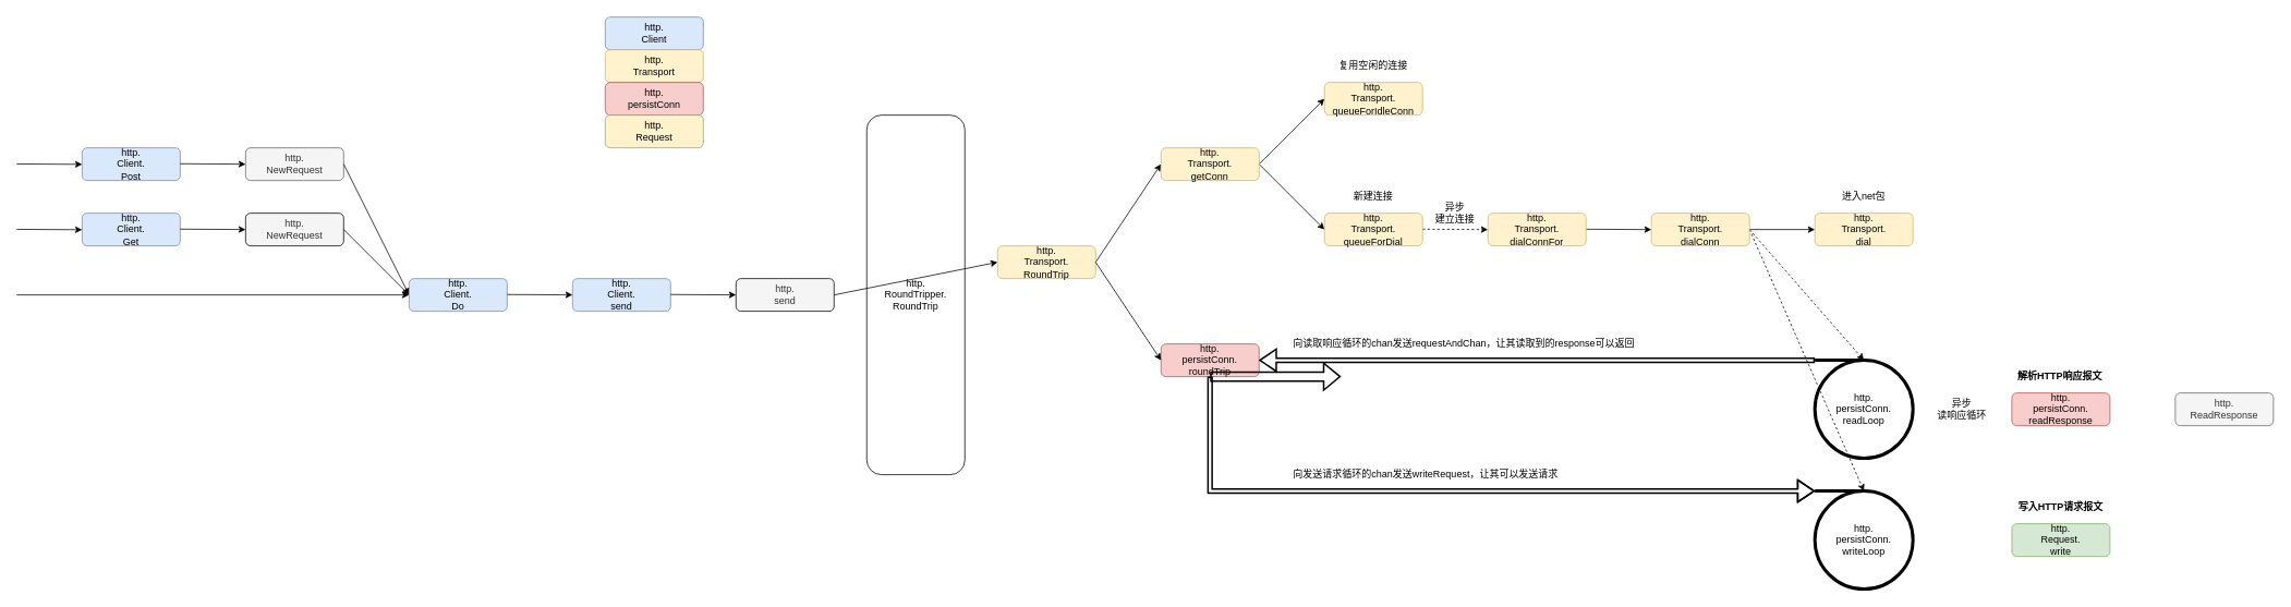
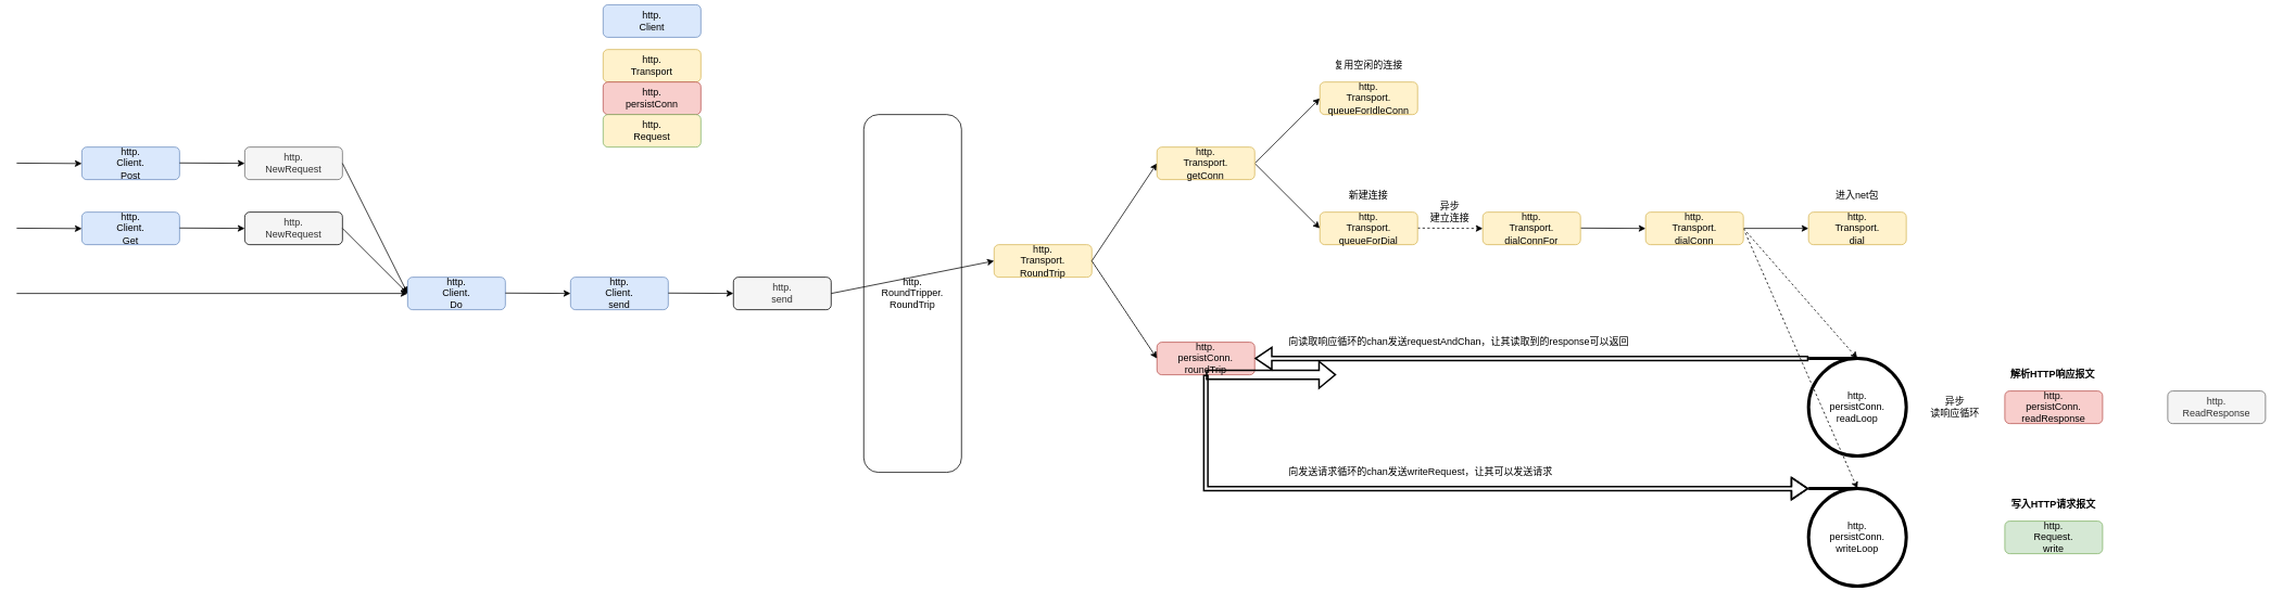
  <mxCell id="0" />
  <mxCell id="1" parent="0" />
  <mxCell id="2" value="http.&lt;br&gt;Client.&lt;br&gt;Post" style="rounded=1;whiteSpace=wrap;html=1;fillColor=#dae8fc;strokeColor=#6c8ebf;" vertex="1" parent="1"><mxGeometry x="100" y="180" width="120" height="40" as="geometry" /></mxCell>
  <mxCell id="3" value="http.&lt;br&gt;NewRequest" style="rounded=1;whiteSpace=wrap;html=1;fillColor=#f5f5f5;strokeColor=#666666;fontColor=#333333;" vertex="1" parent="1"><mxGeometry x="300" y="180" width="120" height="40" as="geometry" /></mxCell>
  <mxCell id="4" value="" style="endArrow=classic;html=1;rounded=0;entryX=0;entryY=0.5;entryDx=0;entryDy=0;" edge="1" parent="1" target="3"><mxGeometry relative="1" as="geometry"><mxPoint x="220" y="199.5" as="sourcePoint" /><mxPoint x="320" y="199.5" as="targetPoint" /></mxGeometry></mxCell>
  <mxCell id="5" value="" style="endArrow=classic;html=1;rounded=0;entryX=0;entryY=0.5;entryDx=0;entryDy=0;" edge="1" parent="1"><mxGeometry relative="1" as="geometry"><mxPoint x="20" y="199.75" as="sourcePoint" /><mxPoint x="100" y="200.25" as="targetPoint" /></mxGeometry></mxCell>
  <mxCell id="6" value="http.&lt;br&gt;Client.&lt;br&gt;Get" style="rounded=1;whiteSpace=wrap;html=1;fillColor=#dae8fc;strokeColor=#6c8ebf;" vertex="1" parent="1"><mxGeometry x="100" y="260" width="120" height="40" as="geometry" /></mxCell>
  <mxCell id="7" value="http.&lt;br&gt;NewRequest" style="rounded=1;whiteSpace=wrap;html=1;fillColor=#f5f5f5;fontColor=#333333;" vertex="1" parent="1"><mxGeometry x="300" y="260" width="120" height="40" as="geometry" /></mxCell>
  <mxCell id="8" value="" style="endArrow=classic;html=1;rounded=0;entryX=0;entryY=0.5;entryDx=0;entryDy=0;" edge="1" parent="1" target="7"><mxGeometry relative="1" as="geometry"><mxPoint x="220" y="279.5" as="sourcePoint" /><mxPoint x="320" y="279.5" as="targetPoint" /></mxGeometry></mxCell>
  <mxCell id="9" value="" style="endArrow=classic;html=1;rounded=0;entryX=0;entryY=0.5;entryDx=0;entryDy=0;" edge="1" parent="1"><mxGeometry relative="1" as="geometry"><mxPoint x="20" y="279.75" as="sourcePoint" /><mxPoint x="100" y="280.25" as="targetPoint" /></mxGeometry></mxCell>
  <mxCell id="10" value="" style="endArrow=classic;html=1;rounded=0;entryX=0;entryY=0.5;entryDx=0;entryDy=0;" edge="1" parent="1" target="13"><mxGeometry relative="1" as="geometry"><mxPoint x="20" y="360" as="sourcePoint" /><mxPoint x="500" y="361" as="targetPoint" /></mxGeometry></mxCell>
  <mxCell id="11" value="" style="endArrow=classic;html=1;rounded=0;exitX=1;exitY=0.5;exitDx=0;exitDy=0;strokeColor=default;entryX=0;entryY=0.5;entryDx=0;entryDy=0;" edge="1" parent="1" source="3" target="13"><mxGeometry relative="1" as="geometry"><mxPoint x="440" y="210" as="sourcePoint" /><mxPoint x="500" y="360" as="targetPoint" /></mxGeometry></mxCell>
  <mxCell id="12" value="" style="endArrow=classic;html=1;rounded=0;exitX=1;exitY=0.5;exitDx=0;exitDy=0;strokeColor=default;entryX=0;entryY=0.5;entryDx=0;entryDy=0;" edge="1" parent="1" target="13"><mxGeometry relative="1" as="geometry"><mxPoint x="420" y="280" as="sourcePoint" /><mxPoint x="490" y="350" as="targetPoint" /></mxGeometry></mxCell>
  <mxCell id="13" value="http.&lt;br&gt;Client.&lt;br&gt;Do" style="rounded=1;whiteSpace=wrap;html=1;fillColor=#dae8fc;strokeColor=#6c8ebf;" vertex="1" parent="1"><mxGeometry x="500" y="340" width="120" height="40" as="geometry" /></mxCell>
  <mxCell id="14" value="http.&lt;br&gt;Client.&lt;br&gt;send" style="rounded=1;whiteSpace=wrap;html=1;fillColor=#dae8fc;strokeColor=#6c8ebf;" vertex="1" parent="1"><mxGeometry x="700" y="340" width="120" height="40" as="geometry" /></mxCell>
  <mxCell id="15" value="http.&lt;br&gt;send" style="rounded=1;whiteSpace=wrap;html=1;fillColor=#f5f5f5;fontColor=#333333;" vertex="1" parent="1"><mxGeometry x="900" y="340" width="120" height="40" as="geometry" /></mxCell>
  <mxCell id="16" value="http.&lt;br&gt;RoundTripper.&lt;br&gt;RoundTrip" style="rounded=1;whiteSpace=wrap;html=1;" vertex="1" parent="1"><mxGeometry x="1060" y="140" width="120" height="440" as="geometry" /></mxCell>
  <mxCell id="17" value="http.&lt;br&gt;Transport.&lt;br&gt;RoundTrip" style="rounded=1;whiteSpace=wrap;html=1;fillColor=#fff2cc;strokeColor=#d6b656;" vertex="1" parent="1"><mxGeometry x="1220" y="300" width="120" height="40" as="geometry" /></mxCell>
  <mxCell id="18" value="http.&lt;br&gt;persistConn.&lt;br&gt;roundTrip" style="rounded=1;whiteSpace=wrap;html=1;fillColor=#f8cecc;strokeColor=#b85450;" vertex="1" parent="1"><mxGeometry x="1420" y="420" width="120" height="40" as="geometry" /></mxCell>
  <mxCell id="19" value="http.&lt;br&gt;persistConn.&lt;br&gt;readResponse" style="rounded=1;whiteSpace=wrap;html=1;fillColor=#f8cecc;strokeColor=#b85450;" vertex="1" parent="1"><mxGeometry x="2461" y="480" width="120" height="40" as="geometry" /></mxCell>
  <mxCell id="20" value="http.&lt;br&gt;ReadResponse" style="rounded=1;whiteSpace=wrap;html=1;fillColor=#f5f5f5;strokeColor=#666666;fontColor=#333333;" vertex="1" parent="1"><mxGeometry x="2661" y="480" width="120" height="40" as="geometry" /></mxCell>
  <mxCell id="21" value="http.&lt;br&gt;Request.&lt;br&gt;write" style="rounded=1;whiteSpace=wrap;html=1;fillColor=#d5e8d4;strokeColor=#82b366;" vertex="1" parent="1"><mxGeometry x="2461" y="640" width="120" height="40" as="geometry" /></mxCell>
  <mxCell id="22" value="http.&lt;br&gt;persistConn.&lt;br&gt;readLoop" style="strokeWidth=4;html=1;shape=mxgraph.flowchart.sequential_data;whiteSpace=wrap;direction=west;" vertex="1" parent="1"><mxGeometry x="2220" y="440" width="120" height="120" as="geometry" /></mxCell>
  <mxCell id="23" value="http.&lt;br&gt;persistConn.&lt;br&gt;writeLoop" style="strokeWidth=4;html=1;shape=mxgraph.flowchart.sequential_data;whiteSpace=wrap;direction=west;" vertex="1" parent="1"><mxGeometry x="2220" y="600" width="120" height="120" as="geometry" /></mxCell>
  <mxCell id="24" value="" style="shape=flexArrow;endArrow=classic;html=1;rounded=0;strokeColor=default;exitX=0.5;exitY=1;exitDx=0;exitDy=0;strokeWidth=2;" edge="1" parent="1" source="18"><mxGeometry width="50" height="50" relative="1" as="geometry"><mxPoint x="1540" y="585" as="sourcePoint" /><mxPoint x="1640" y="460" as="targetPoint" /></mxGeometry></mxCell>
  <mxCell id="25" value="" style="shape=flexArrow;endArrow=classic;html=1;rounded=0;fontSize=12;strokeColor=#000000;strokeWidth=2;width=4;entryX=1;entryY=1;entryDx=0;entryDy=0;entryPerimeter=0;" edge="1" parent="1" target="23"><mxGeometry width="50" height="50" relative="1" as="geometry"><mxPoint x="1480" y="460" as="sourcePoint" /><mxPoint x="1910" y="530" as="targetPoint" /><Array as="points"><mxPoint x="1480" y="600" /></Array></mxGeometry></mxCell>
  <mxCell id="26" value="" style="shape=flexArrow;endArrow=classic;html=1;rounded=0;fontSize=12;strokeColor=#000000;strokeWidth=2;width=4;entryX=1;entryY=1;entryDx=0;entryDy=0;entryPerimeter=0;" edge="1" parent="1"><mxGeometry width="50" height="50" relative="1" as="geometry"><mxPoint x="2220" y="440" as="sourcePoint" /><mxPoint x="1540" y="440" as="targetPoint" /><Array as="points" /></mxGeometry></mxCell>
  <mxCell id="27" value="" style="endArrow=classic;html=1;rounded=0;entryX=0;entryY=0.5;entryDx=0;entryDy=0;" edge="1" parent="1"><mxGeometry relative="1" as="geometry"><mxPoint x="620" y="359.5" as="sourcePoint" /><mxPoint x="700" y="360" as="targetPoint" /></mxGeometry></mxCell>
  <mxCell id="28" value="" style="endArrow=classic;html=1;rounded=0;entryX=0;entryY=0.5;entryDx=0;entryDy=0;" edge="1" parent="1"><mxGeometry relative="1" as="geometry"><mxPoint x="820" y="359.5" as="sourcePoint" /><mxPoint x="900" y="360" as="targetPoint" /></mxGeometry></mxCell>
  <mxCell id="29" value="" style="endArrow=classic;html=1;rounded=0;entryX=0;entryY=0.5;entryDx=0;entryDy=0;exitX=1;exitY=0.5;exitDx=0;exitDy=0;" edge="1" parent="1" source="15" target="17"><mxGeometry relative="1" as="geometry"><mxPoint x="960" y="430" as="sourcePoint" /><mxPoint x="1040" y="430.5" as="targetPoint" /></mxGeometry></mxCell>
  <mxCell id="30" value="" style="endArrow=classic;html=1;rounded=0;entryX=0;entryY=0.5;entryDx=0;entryDy=0;exitX=1;exitY=0.5;exitDx=0;exitDy=0;" edge="1" parent="1"><mxGeometry relative="1" as="geometry"><mxPoint x="1340" y="320" as="sourcePoint" /><mxPoint x="1420" y="200" as="targetPoint" /></mxGeometry></mxCell>
  <mxCell id="31" value="" style="endArrow=classic;html=1;rounded=0;entryX=0;entryY=0.5;entryDx=0;entryDy=0;" edge="1" parent="1" target="18"><mxGeometry relative="1" as="geometry"><mxPoint x="1340" y="320" as="sourcePoint" /><mxPoint x="1430" y="210" as="targetPoint" /></mxGeometry></mxCell>
  <mxCell id="32" value="" style="endArrow=classic;html=1;rounded=0;entryX=0;entryY=0.5;entryDx=0;entryDy=0;exitX=1;exitY=0.5;exitDx=0;exitDy=0;" edge="1" parent="1"><mxGeometry relative="1" as="geometry"><mxPoint x="1540" y="200" as="sourcePoint" /><mxPoint x="1620" y="120" as="targetPoint" /></mxGeometry></mxCell>
  <mxCell id="33" value="" style="endArrow=classic;html=1;rounded=0;entryX=0;entryY=0.5;entryDx=0;entryDy=0;" edge="1" parent="1"><mxGeometry relative="1" as="geometry"><mxPoint x="1540" y="200" as="sourcePoint" /><mxPoint x="1620" y="280" as="targetPoint" /></mxGeometry></mxCell>
  <mxCell id="34" value="" style="endArrow=classic;html=1;rounded=0;entryX=0;entryY=0.5;entryDx=0;entryDy=0;dashed=1;" edge="1" parent="1"><mxGeometry relative="1" as="geometry"><mxPoint x="1740" y="279.58" as="sourcePoint" /><mxPoint x="1820" y="280.08" as="targetPoint" /></mxGeometry></mxCell>
  <mxCell id="35" value="" style="endArrow=classic;html=1;rounded=0;entryX=0;entryY=0.5;entryDx=0;entryDy=0;" edge="1" parent="1"><mxGeometry relative="1" as="geometry"><mxPoint x="1940" y="279.58" as="sourcePoint" /><mxPoint x="2020" y="280.08" as="targetPoint" /></mxGeometry></mxCell>
  <mxCell id="36" value="" style="endArrow=classic;html=1;rounded=0;entryX=0;entryY=0.5;entryDx=0;entryDy=0;exitX=1;exitY=0.5;exitDx=0;exitDy=0;" edge="1" parent="1"><mxGeometry relative="1" as="geometry"><mxPoint x="2140" y="280" as="sourcePoint" /><mxPoint x="2220" y="280" as="targetPoint" /></mxGeometry></mxCell>
  <mxCell id="37" value="" style="endArrow=classic;html=1;rounded=0;entryX=0.5;entryY=1;entryDx=0;entryDy=0;dashed=1;entryPerimeter=0;" edge="1" parent="1" target="22"><mxGeometry relative="1" as="geometry"><mxPoint x="2140" y="280" as="sourcePoint" /><mxPoint x="2230" y="290" as="targetPoint" /></mxGeometry></mxCell>
  <mxCell id="38" value="" style="endArrow=classic;html=1;rounded=0;entryX=0.5;entryY=1;entryDx=0;entryDy=0;dashed=1;entryPerimeter=0;" edge="1" parent="1" target="23"><mxGeometry relative="1" as="geometry"><mxPoint x="2140" y="280" as="sourcePoint" /><mxPoint x="2290" y="450" as="targetPoint" /></mxGeometry></mxCell>
  <mxCell id="39" value="http.&lt;br&gt;Transport.&lt;br&gt;getConn" style="rounded=1;whiteSpace=wrap;html=1;fillColor=#fff2cc;strokeColor=#d6b656;" vertex="1" parent="1"><mxGeometry x="1420" y="180" width="120" height="40" as="geometry" /></mxCell>
  <mxCell id="40" value="http.&lt;br&gt;Transport.&lt;br&gt;queueForIdleConn" style="rounded=1;whiteSpace=wrap;html=1;fillColor=#fff2cc;strokeColor=#d6b656;" vertex="1" parent="1"><mxGeometry x="1620" y="100" width="120" height="40" as="geometry" /></mxCell>
  <mxCell id="41" value="http.&lt;br&gt;Transport.&lt;br&gt;queueForDial" style="rounded=1;whiteSpace=wrap;html=1;fillColor=#fff2cc;strokeColor=#d6b656;" vertex="1" parent="1"><mxGeometry x="1620" y="260" width="120" height="40" as="geometry" /></mxCell>
  <mxCell id="42" value="http.&lt;br&gt;Transport.&lt;br&gt;dialConnFor" style="rounded=1;whiteSpace=wrap;html=1;fillColor=#fff2cc;strokeColor=#d6b656;" vertex="1" parent="1"><mxGeometry x="1820" y="260" width="120" height="40" as="geometry" /></mxCell>
  <mxCell id="43" value="http.&lt;br&gt;Transport.&lt;br&gt;dialConn" style="rounded=1;whiteSpace=wrap;html=1;fillColor=#fff2cc;strokeColor=#d6b656;" vertex="1" parent="1"><mxGeometry x="2020" y="260" width="120" height="40" as="geometry" /></mxCell>
  <mxCell id="44" value="http.&lt;br&gt;Transport.&lt;br&gt;dial" style="rounded=1;whiteSpace=wrap;html=1;fillColor=#fff2cc;strokeColor=#d6b656;" vertex="1" parent="1"><mxGeometry x="2220" y="260" width="120" height="40" as="geometry" /></mxCell>
  <mxCell id="45" value="向读取响应循环的chan发送requestAndChan，让其读取到的response可以返回" style="text;html=1;strokeColor=none;fillColor=none;align=left;verticalAlign=middle;whiteSpace=wrap;rounded=0;sketch=0;fontSize=12;" vertex="1" parent="1"><mxGeometry x="1580" y="400" width="550" height="40" as="geometry" /></mxCell>
  <mxCell id="46" value="异步&lt;br&gt;读响应循环" style="text;html=1;strokeColor=none;fillColor=none;align=center;verticalAlign=middle;whiteSpace=wrap;rounded=0;sketch=0;fontSize=12;" vertex="1" parent="1"><mxGeometry x="2360" y="480" width="80" height="40" as="geometry" /></mxCell>
  <mxCell id="47" value="进入net包" style="text;html=1;strokeColor=none;fillColor=none;align=center;verticalAlign=middle;whiteSpace=wrap;rounded=0;sketch=0;fontSize=12;" vertex="1" parent="1"><mxGeometry x="2240" y="220" width="80" height="40" as="geometry" /></mxCell>
  <mxCell id="48" value="解析HTTP响应报文" style="text;html=1;strokeColor=none;fillColor=none;align=center;verticalAlign=middle;whiteSpace=wrap;rounded=0;sketch=0;fontSize=12;fontStyle=1" vertex="1" parent="1"><mxGeometry x="2460" y="440" width="120" height="40" as="geometry" /></mxCell>
  <mxCell id="49" value="写入HTTP请求报文" style="text;html=1;strokeColor=none;fillColor=none;align=center;verticalAlign=middle;whiteSpace=wrap;rounded=0;sketch=0;fontSize=12;fontStyle=1" vertex="1" parent="1"><mxGeometry x="2461" y="600" width="120" height="40" as="geometry" /></mxCell>
  <mxCell id="50" value="异步&lt;br&gt;建立连接" style="text;html=1;strokeColor=none;fillColor=none;align=center;verticalAlign=middle;whiteSpace=wrap;rounded=0;sketch=0;fontSize=12;" vertex="1" parent="1"><mxGeometry x="1740" y="240" width="80" height="40" as="geometry" /></mxCell>
  <mxCell id="51" value="新建连接" style="text;html=1;strokeColor=none;fillColor=none;align=center;verticalAlign=middle;whiteSpace=wrap;rounded=0;sketch=0;fontSize=12;" vertex="1" parent="1"><mxGeometry x="1640" y="220" width="80" height="40" as="geometry" /></mxCell>
  <mxCell id="52" value="复用空闲的连接" style="text;html=1;strokeColor=none;fillColor=none;align=center;verticalAlign=middle;whiteSpace=wrap;rounded=0;sketch=0;fontSize=12;" vertex="1" parent="1"><mxGeometry x="1620" y="60" width="120" height="40" as="geometry" /></mxCell>
  <mxCell id="53" value="向发送请求循环的chan发送writeRequest，让其可以发送请求" style="text;html=1;strokeColor=none;fillColor=none;align=left;verticalAlign=middle;whiteSpace=wrap;rounded=0;sketch=0;fontSize=12;" vertex="1" parent="1"><mxGeometry x="1580" y="560" width="550" height="40" as="geometry" /></mxCell>
- <mxCell id="54" value="http.&lt;br&gt;Client" style="rounded=1;whiteSpace=wrap;html=1;fillColor=#dae8fc;strokeColor=#6c8ebf;" vertex="1" parent="1"><mxGeometry x="740" y="20" width="120" height="40" as="geometry" /></mxCell>
+ <mxCell id="54" value="http.&lt;br&gt;Client" style="rounded=1;whiteSpace=wrap;html=1;fillColor=#dae8fc;strokeColor=#6c8ebf;" vertex="1" parent="1"><mxGeometry x="740" y="5" width="120" height="40" as="geometry" /></mxCell>
  <mxCell id="55" value="http.&lt;br&gt;Transport" style="rounded=1;whiteSpace=wrap;html=1;fillColor=#fff2cc;strokeColor=#d6b656;" vertex="1" parent="1"><mxGeometry x="740" y="60" width="120" height="40" as="geometry" /></mxCell>
  <mxCell id="56" value="http.&lt;br&gt;persistConn" style="rounded=1;whiteSpace=wrap;html=1;fillColor=#f8cecc;strokeColor=#b85450;" vertex="1" parent="1"><mxGeometry x="740" y="100" width="120" height="40" as="geometry" /></mxCell>
  <mxCell id="57" value="http.&lt;br&gt;Request" style="rounded=1;whiteSpace=wrap;html=1;fillColor=#fff2cc;strokeColor=#82b366;" vertex="1" parent="1"><mxGeometry x="740" y="140" width="120" height="40" as="geometry" /></mxCell>
